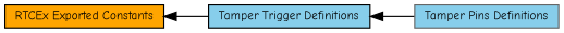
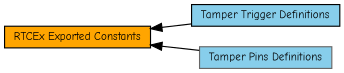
  digraph {
    fontname="Comic Neue"
    rankdir=LR
    node [color=black fillcolor=skyblue fontname="Comic Neue" fontsize=10 shape=box style=filled]
    edge [dir=back fontname="Comic Neue" fontsize=10 labelfontname=Helvetica labelfontsize=10 shape=plaintext style=solid]
    n1 [height=0.2 label="Tamper Trigger Definitions" width=0.4]
    n2 [fillcolor=orange fontcolor=black height=0.2 label="RTCEx Exported Constants" width=0.4]
    n3 [color=gray40 height=0.2 label="Tamper Pins Definitions" width=0.4]
    n2 -> n1
-   n1 -> n3
+   n2 -> n3
  }
